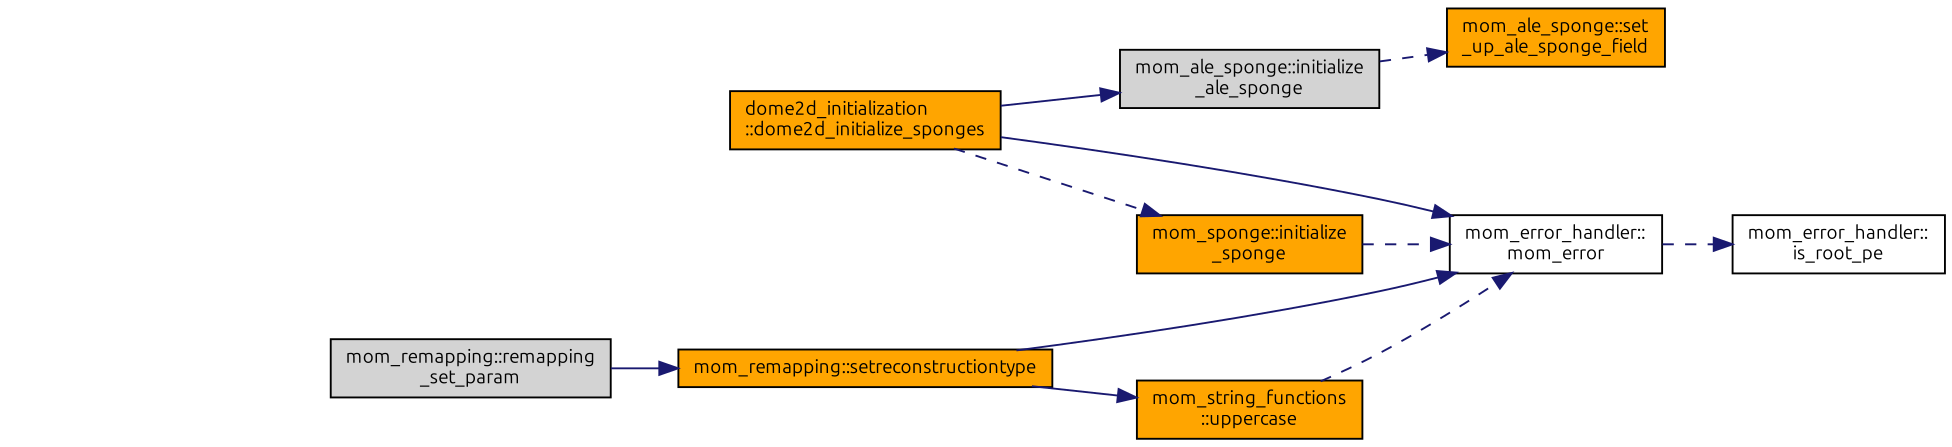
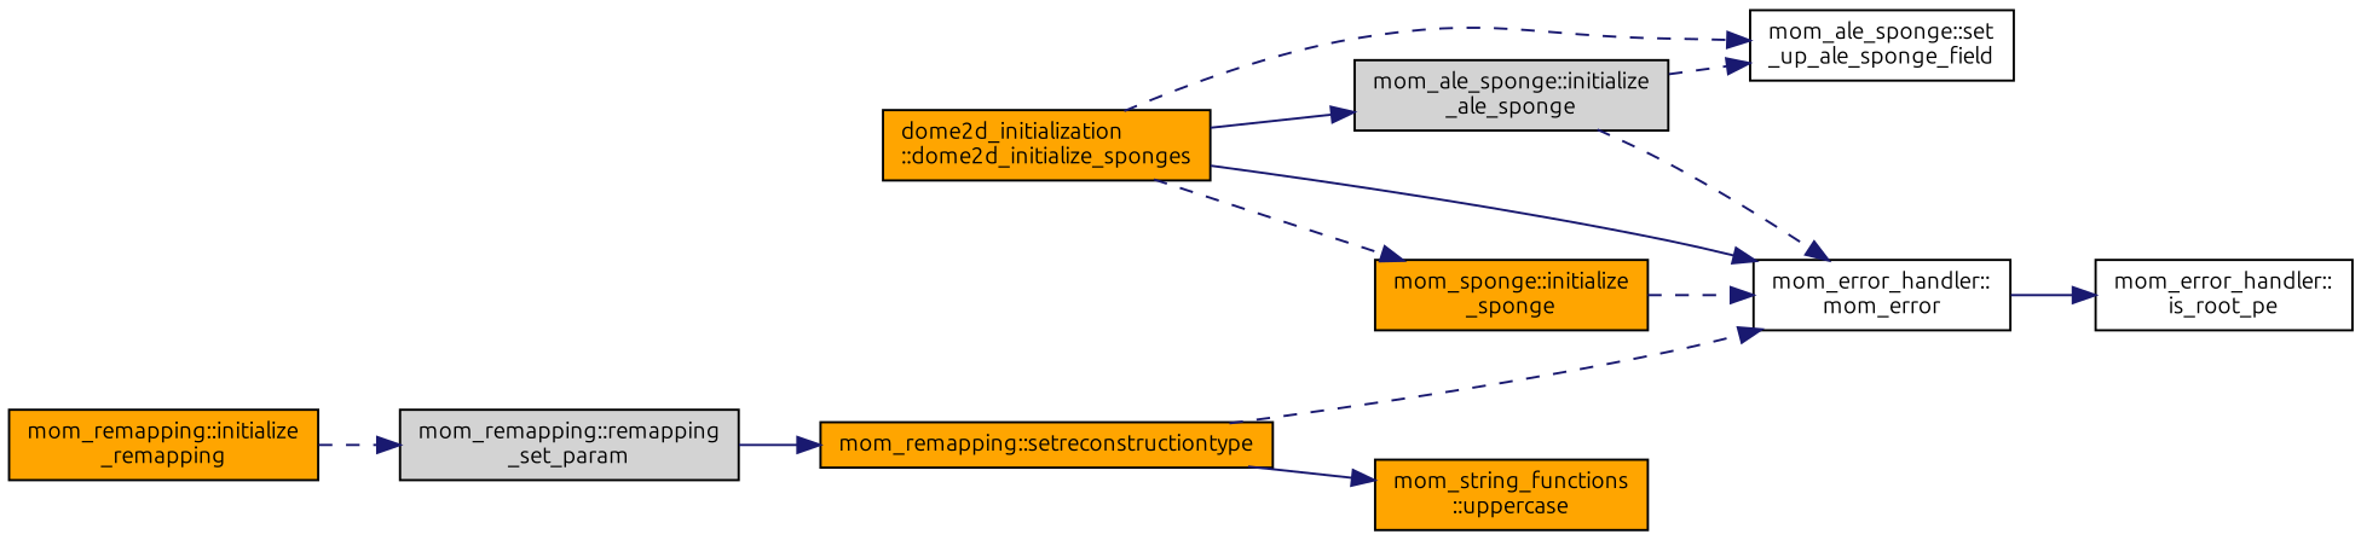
  digraph {
    fontname=Ubuntu
    rankdir=LR
    node [color=black fillcolor=orange fontname=Ubuntu fontsize=10 shape=record style=filled]
    edge [color=midnightblue fontname=Ubuntu fontsize=10 labelfontname=Helvetica labelfontsize=10 style=dashed]
    n1 [fontcolor=black height=0.2 label="dome2d_initialization\l::dome2d_initialize_sponges" width=0.4]
    n2 [fillcolor=lightgrey height=0.2 label="mom_ale_sponge::initialize\l_ale_sponge" width=0.4]
    n3 [fillcolor=white height=0.2 label="mom_error_handler::\lmom_error" width=0.4]
    n4 [height=0.2 label="mom_sponge::initialize\l_sponge" width=0.4]
-   n5 [height=0.2 label="mom_ale_sponge::set\l_up_ale_sponge_field" width=0.4]
+   n5 [fillcolor=white height=0.2 label="mom_ale_sponge::set\l_up_ale_sponge_field" width=0.4]
    n6 [fillcolor=white height=0.2 label="mom_error_handler::\lis_root_pe" width=0.4]
+   n7 [height=0.2 label="mom_remapping::initialize\l_remapping" width=0.4]
    n8 [fillcolor=lightgrey height=0.2 label="mom_remapping::remapping\l_set_param" width=0.4]
    n9 [height=0.2 label="mom_remapping::setreconstructiontype" width=0.4]
    n10 [height=0.2 label="mom_string_functions\l::uppercase" width=0.4]
    n1 -> n2 [style=solid]
    n1 -> n3 [style=solid]
    n1 -> n4
-   n10 -> n3
+   n1 -> n5
+   n2 -> n3
    n2 -> n5
-   n3 -> n6
+   n3 -> n6 [style=solid]
    n4 -> n3
+   n7 -> n8
    n8 -> n9 [style=solid]
-   n9 -> n3 [style=solid]
+   n9 -> n3
    n9 -> n10 [style=solid]
  }
